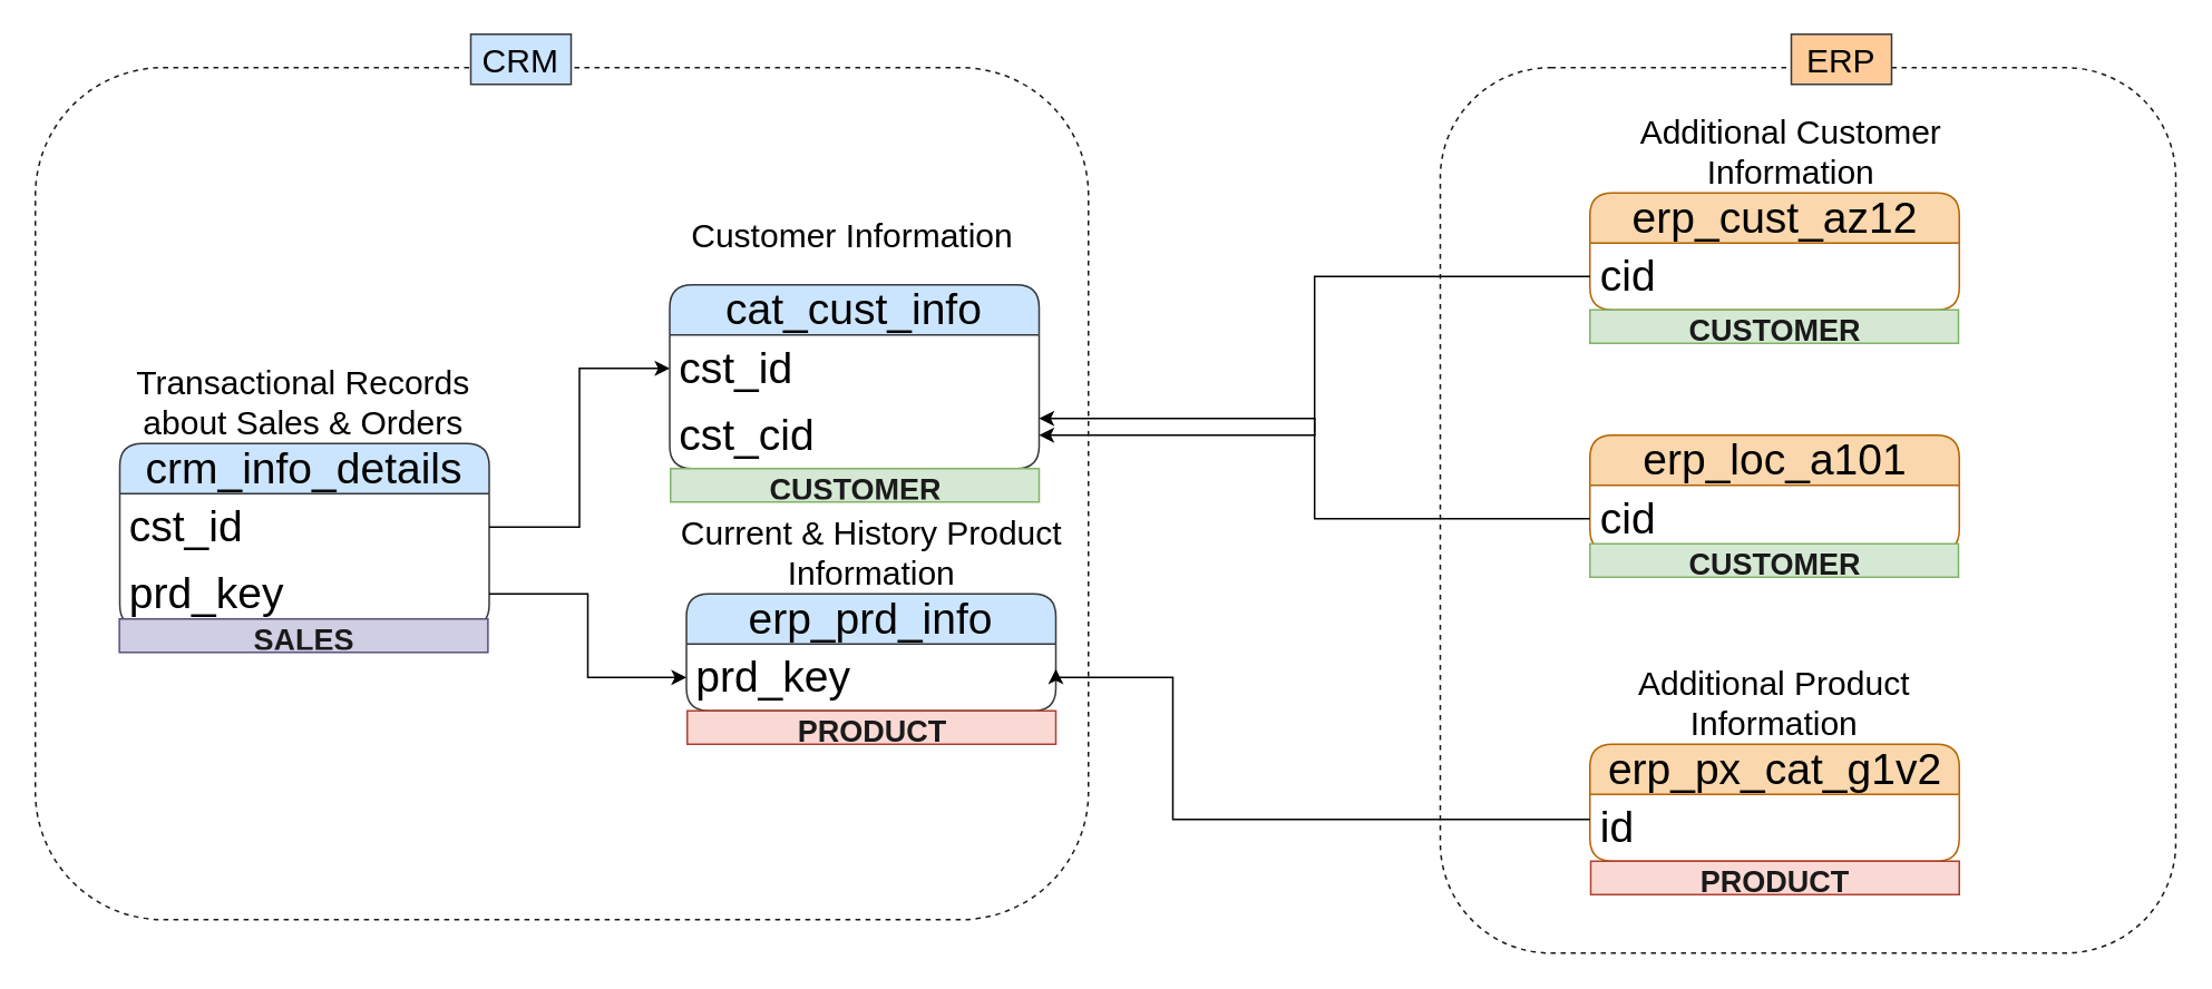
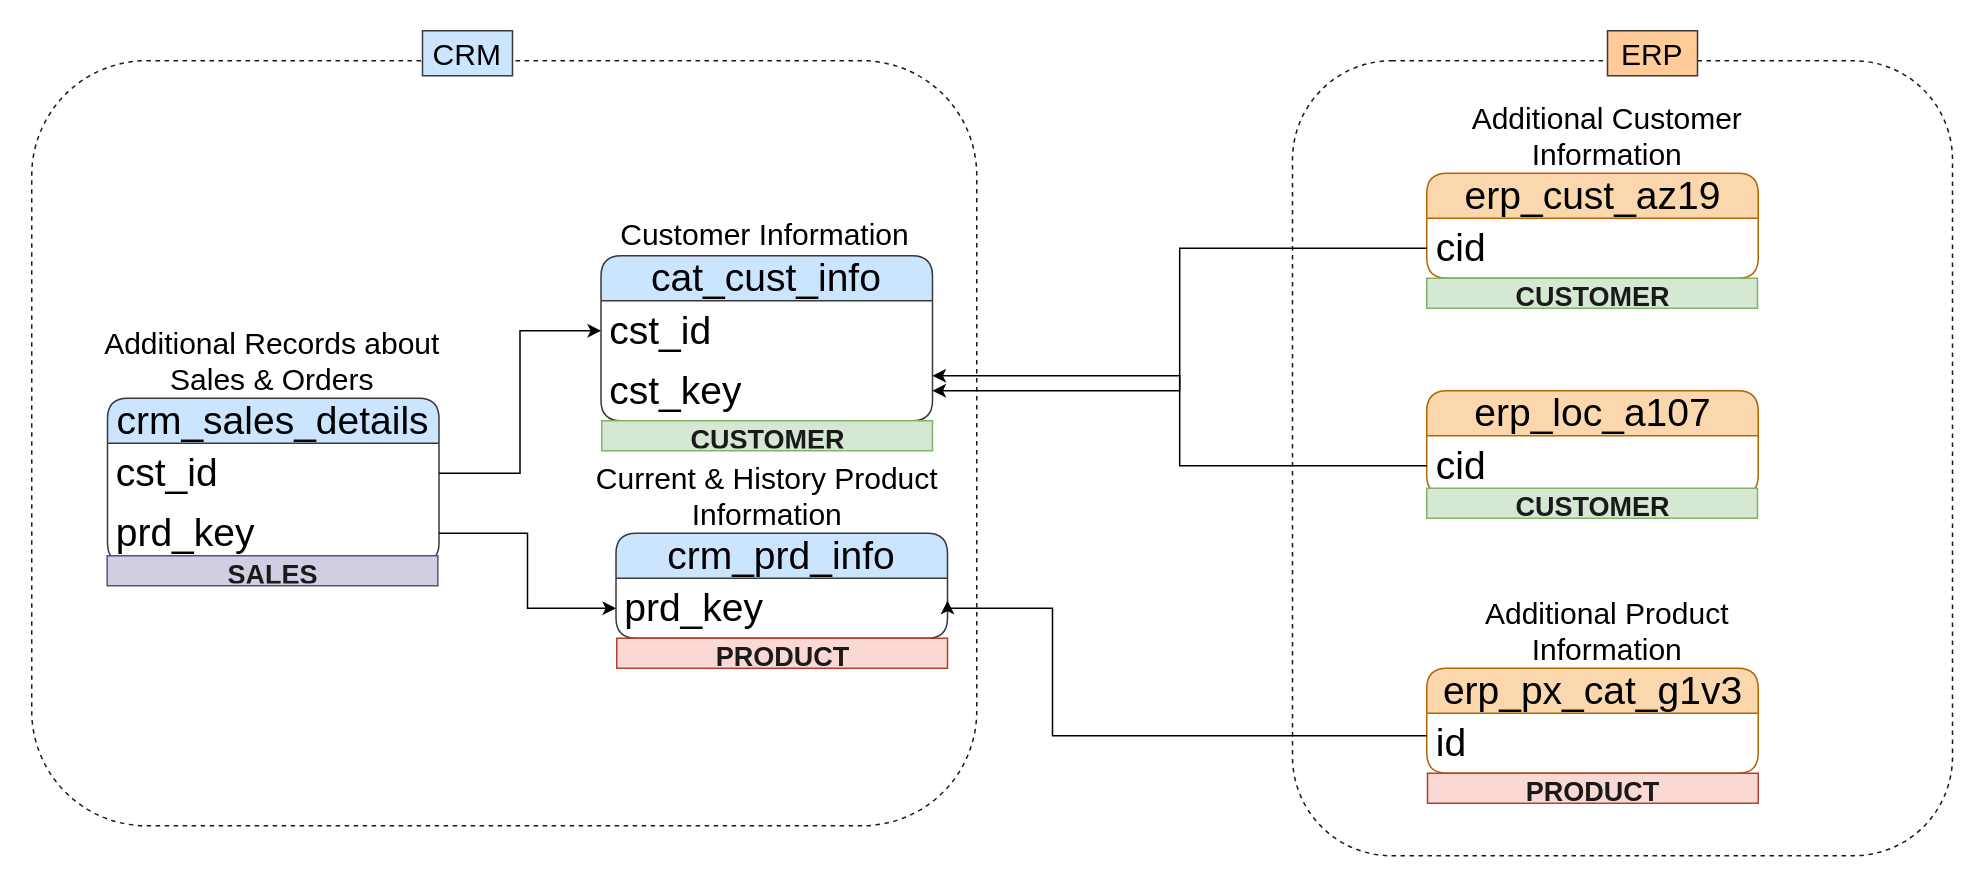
  <mxCell id="0" />
  <mxCell id="1" parent="0" />
  <mxCell id="2" value="&lt;font style=&quot;color: rgb(0, 0, 0);&quot;&gt;cat_cust_info&lt;/font&gt;" style="swimlane;fontStyle=0;childLayout=stackLayout;horizontal=1;startSize=30;horizontalStack=0;resizeParent=1;resizeParentMax=0;resizeLast=0;collapsible=1;marginBottom=0;whiteSpace=wrap;html=1;rounded=1;fillColor=#cce5ff;strokeColor=#36393d;fontSize=26;" parent="1" vertex="1"><mxGeometry x="400" y="170" width="221" height="110" as="geometry" /></mxCell>
  <mxCell id="3" value="&lt;font color=&quot;#000000&quot;&gt;cst_id&lt;/font&gt;" style="text;strokeColor=none;fillColor=none;align=left;verticalAlign=middle;spacingLeft=4;spacingRight=4;overflow=hidden;points=[[0,0.5],[1,0.5]];portConstraint=eastwest;rotatable=0;whiteSpace=wrap;html=1;fontSize=26;" parent="2" vertex="1"><mxGeometry y="30" width="221" height="40" as="geometry" /></mxCell>
- <mxCell id="4" value="&lt;font color=&quot;#000000&quot;&gt;cst_cid&lt;/font&gt;" style="text;strokeColor=none;fillColor=none;align=left;verticalAlign=middle;spacingLeft=4;spacingRight=4;overflow=hidden;points=[[0,0.5],[1,0.5]];portConstraint=eastwest;rotatable=0;whiteSpace=wrap;html=1;fontSize=26;" parent="2" vertex="1"><mxGeometry y="70" width="221" height="40" as="geometry" /></mxCell>
- <mxCell id="5" value="&lt;div&gt;&lt;font style=&quot;color: rgb(0, 0, 0); font-size: 20px;&quot;&gt;Customer Information&lt;/font&gt;&lt;/div&gt;" style="text;html=1;align=center;verticalAlign=middle;whiteSpace=wrap;rounded=0;" parent="1" vertex="1"><mxGeometry x="400" y="125" width="219" height="30" as="geometry" /></mxCell>
- <mxCell id="6" value="&lt;font style=&quot;color: rgb(0, 0, 0);&quot;&gt;erp_prd_info&lt;/font&gt;" style="swimlane;fontStyle=0;childLayout=stackLayout;horizontal=1;startSize=30;horizontalStack=0;resizeParent=1;resizeParentMax=0;resizeLast=0;collapsible=1;marginBottom=0;whiteSpace=wrap;html=1;rounded=1;fillColor=#cce5ff;strokeColor=#36393d;fontSize=26;" parent="1" vertex="1"><mxGeometry x="410" y="355" width="221" height="70" as="geometry" /></mxCell>
+ <mxCell id="4" value="&lt;font color=&quot;#000000&quot;&gt;cst_key&lt;/font&gt;" style="text;strokeColor=none;fillColor=none;align=left;verticalAlign=middle;spacingLeft=4;spacingRight=4;overflow=hidden;points=[[0,0.5],[1,0.5]];portConstraint=eastwest;rotatable=0;whiteSpace=wrap;html=1;fontSize=26;" parent="2" vertex="1"><mxGeometry y="70" width="221" height="40" as="geometry" /></mxCell>
+ <mxCell id="5" value="&lt;div&gt;&lt;font style=&quot;color: rgb(0, 0, 0); font-size: 20px;&quot;&gt;Customer Information&lt;/font&gt;&lt;/div&gt;" style="text;html=1;align=center;verticalAlign=middle;whiteSpace=wrap;rounded=0;" parent="1" vertex="1"><mxGeometry x="400" y="140" width="219" height="30" as="geometry" /></mxCell>
+ <mxCell id="6" value="&lt;font style=&quot;color: rgb(0, 0, 0);&quot;&gt;crm_prd_info&lt;/font&gt;" style="swimlane;fontStyle=0;childLayout=stackLayout;horizontal=1;startSize=30;horizontalStack=0;resizeParent=1;resizeParentMax=0;resizeLast=0;collapsible=1;marginBottom=0;whiteSpace=wrap;html=1;rounded=1;fillColor=#cce5ff;strokeColor=#36393d;fontSize=26;" parent="1" vertex="1"><mxGeometry x="410" y="355" width="221" height="70" as="geometry" /></mxCell>
  <mxCell id="7" value="&lt;font color=&quot;#000000&quot;&gt;prd_key&lt;/font&gt;" style="text;strokeColor=none;fillColor=none;align=left;verticalAlign=middle;spacingLeft=4;spacingRight=4;overflow=hidden;points=[[0,0.5],[1,0.5]];portConstraint=eastwest;rotatable=0;whiteSpace=wrap;html=1;fontSize=26;" parent="6" vertex="1"><mxGeometry y="30" width="221" height="40" as="geometry" /></mxCell>
- <mxCell id="8" value="&lt;div&gt;&lt;font style=&quot;color: rgb(0, 0, 0); font-size: 20px;&quot;&gt;Current &amp;amp; History Product Information&lt;/font&gt;&lt;/div&gt;" style="text;html=1;align=center;verticalAlign=middle;whiteSpace=wrap;rounded=0;" parent="1" vertex="1"><mxGeometry x="390.5" y="315" width="260" height="30" as="geometry" /></mxCell>
- <mxCell id="9" value="&lt;font style=&quot;color: rgb(0, 0, 0);&quot;&gt;crm_info_details&lt;/font&gt;" style="swimlane;fontStyle=0;childLayout=stackLayout;horizontal=1;startSize=30;horizontalStack=0;resizeParent=1;resizeParentMax=0;resizeLast=0;collapsible=1;marginBottom=0;whiteSpace=wrap;html=1;rounded=1;fillColor=#cce5ff;strokeColor=#36393d;fontSize=26;" parent="1" vertex="1"><mxGeometry x="71" y="265" width="221" height="110" as="geometry" /></mxCell>
+ <mxCell id="8" value="&lt;div&gt;&lt;font style=&quot;color: rgb(0, 0, 0); font-size: 20px;&quot;&gt;Current &amp;amp; History Product Information&lt;/font&gt;&lt;/div&gt;" style="text;html=1;align=center;verticalAlign=middle;whiteSpace=wrap;rounded=0;" parent="1" vertex="1"><mxGeometry x="380.5" y="315" width="260" height="30" as="geometry" /></mxCell>
+ <mxCell id="9" value="&lt;font style=&quot;color: rgb(0, 0, 0);&quot;&gt;crm_sales_details&lt;/font&gt;" style="swimlane;fontStyle=0;childLayout=stackLayout;horizontal=1;startSize=30;horizontalStack=0;resizeParent=1;resizeParentMax=0;resizeLast=0;collapsible=1;marginBottom=0;whiteSpace=wrap;html=1;rounded=1;fillColor=#cce5ff;strokeColor=#36393d;fontSize=26;" parent="1" vertex="1"><mxGeometry x="71" y="265" width="221" height="110" as="geometry" /></mxCell>
  <mxCell id="10" value="&lt;font color=&quot;#000000&quot;&gt;cst_id&lt;/font&gt;" style="text;strokeColor=none;fillColor=none;align=left;verticalAlign=middle;spacingLeft=4;spacingRight=4;overflow=hidden;points=[[0,0.5],[1,0.5]];portConstraint=eastwest;rotatable=0;whiteSpace=wrap;html=1;fontSize=26;" parent="9" vertex="1"><mxGeometry y="30" width="221" height="40" as="geometry" /></mxCell>
  <mxCell id="11" value="&lt;font color=&quot;#000000&quot;&gt;prd_key&lt;/font&gt;" style="text;strokeColor=none;fillColor=none;align=left;verticalAlign=middle;spacingLeft=4;spacingRight=4;overflow=hidden;points=[[0,0.5],[1,0.5]];portConstraint=eastwest;rotatable=0;whiteSpace=wrap;html=1;fontSize=26;" parent="9" vertex="1"><mxGeometry y="70" width="221" height="40" as="geometry" /></mxCell>
- <mxCell id="12" value="&lt;div&gt;&lt;font style=&quot;color: rgb(0, 0, 0); font-size: 20px;&quot;&gt;Transactional Records about Sales &amp;amp; Orders&lt;/font&gt;&lt;/div&gt;" style="text;html=1;align=center;verticalAlign=middle;whiteSpace=wrap;rounded=0;" parent="1" vertex="1"><mxGeometry x="61" y="225" width="240" height="30" as="geometry" /></mxCell>
+ <mxCell id="12" value="&lt;div&gt;&lt;font style=&quot;color: rgb(0, 0, 0); font-size: 20px;&quot;&gt;Additional Records about Sales &amp;amp; Orders&lt;/font&gt;&lt;/div&gt;" style="text;html=1;align=center;verticalAlign=middle;whiteSpace=wrap;rounded=0;" parent="1" vertex="1"><mxGeometry x="61" y="225" width="240" height="30" as="geometry" /></mxCell>
  <mxCell id="13" style="edgeStyle=orthogonalEdgeStyle;rounded=0;orthogonalLoop=1;jettySize=auto;html=1;entryX=0;entryY=0.5;entryDx=0;entryDy=0;strokeColor=#000000;" parent="1" source="10" target="3" edge="1"><mxGeometry relative="1" as="geometry" /></mxCell>
  <mxCell id="14" style="edgeStyle=orthogonalEdgeStyle;rounded=0;orthogonalLoop=1;jettySize=auto;html=1;entryX=0;entryY=0.5;entryDx=0;entryDy=0;strokeColor=#000000;" parent="1" source="11" target="7" edge="1"><mxGeometry relative="1" as="geometry" /></mxCell>
- <mxCell id="15" value="&lt;font style=&quot;color: rgb(0, 0, 0);&quot;&gt;erp_cust_az12&lt;/font&gt;" style="swimlane;fontStyle=0;childLayout=stackLayout;horizontal=1;startSize=30;horizontalStack=0;resizeParent=1;resizeParentMax=0;resizeLast=0;collapsible=1;marginBottom=0;whiteSpace=wrap;html=1;rounded=1;fillColor=#fad7ac;strokeColor=#b46504;fontSize=26;" parent="1" vertex="1"><mxGeometry x="950.5" y="115" width="221" height="70" as="geometry" /></mxCell>
+ <mxCell id="15" value="&lt;font style=&quot;color: rgb(0, 0, 0);&quot;&gt;erp_cust_az19&lt;/font&gt;" style="swimlane;fontStyle=0;childLayout=stackLayout;horizontal=1;startSize=30;horizontalStack=0;resizeParent=1;resizeParentMax=0;resizeLast=0;collapsible=1;marginBottom=0;whiteSpace=wrap;html=1;rounded=1;fillColor=#fad7ac;strokeColor=#b46504;fontSize=26;" parent="1" vertex="1"><mxGeometry x="950.5" y="115" width="221" height="70" as="geometry" /></mxCell>
  <mxCell id="16" value="&lt;font color=&quot;#000000&quot;&gt;cid&lt;/font&gt;" style="text;strokeColor=none;fillColor=none;align=left;verticalAlign=middle;spacingLeft=4;spacingRight=4;overflow=hidden;points=[[0,0.5],[1,0.5]];portConstraint=eastwest;rotatable=0;whiteSpace=wrap;html=1;fontSize=26;" parent="15" vertex="1"><mxGeometry y="30" width="221" height="40" as="geometry" /></mxCell>
  <mxCell id="17" value="&lt;div&gt;&lt;font style=&quot;color: rgb(0, 0, 0); font-size: 20px;&quot;&gt;Additional Customer Information&lt;/font&gt;&lt;/div&gt;" style="text;html=1;align=center;verticalAlign=middle;whiteSpace=wrap;rounded=0;fillColor=none;strokeColor=none;" parent="1" vertex="1"><mxGeometry x="941" y="75" width="260" height="30" as="geometry" /></mxCell>
  <mxCell id="18" style="edgeStyle=orthogonalEdgeStyle;rounded=0;orthogonalLoop=1;jettySize=auto;html=1;entryX=1;entryY=0.5;entryDx=0;entryDy=0;strokeColor=#000000;" parent="1" source="16" target="4" edge="1"><mxGeometry relative="1" as="geometry" /></mxCell>
- <mxCell id="19" value="&lt;font style=&quot;color: rgb(0, 0, 0);&quot;&gt;erp_loc_a101&lt;/font&gt;" style="swimlane;fontStyle=0;childLayout=stackLayout;horizontal=1;startSize=30;horizontalStack=0;resizeParent=1;resizeParentMax=0;resizeLast=0;collapsible=1;marginBottom=0;whiteSpace=wrap;html=1;rounded=1;fillColor=#fad7ac;strokeColor=#b46504;fontSize=26;" parent="1" vertex="1"><mxGeometry x="950.5" y="260" width="221" height="70" as="geometry" /></mxCell>
+ <mxCell id="19" value="&lt;font style=&quot;color: rgb(0, 0, 0);&quot;&gt;erp_loc_a107&lt;/font&gt;" style="swimlane;fontStyle=0;childLayout=stackLayout;horizontal=1;startSize=30;horizontalStack=0;resizeParent=1;resizeParentMax=0;resizeLast=0;collapsible=1;marginBottom=0;whiteSpace=wrap;html=1;rounded=1;fillColor=#fad7ac;strokeColor=#b46504;fontSize=26;" parent="1" vertex="1"><mxGeometry x="950.5" y="260" width="221" height="70" as="geometry" /></mxCell>
  <mxCell id="20" value="&lt;font color=&quot;#000000&quot;&gt;cid&lt;/font&gt;" style="text;strokeColor=none;fillColor=none;align=left;verticalAlign=middle;spacingLeft=4;spacingRight=4;overflow=hidden;points=[[0,0.5],[1,0.5]];portConstraint=eastwest;rotatable=0;whiteSpace=wrap;html=1;fontSize=26;" parent="19" vertex="1"><mxGeometry y="30" width="221" height="40" as="geometry" /></mxCell>
  <mxCell id="21" style="edgeStyle=orthogonalEdgeStyle;rounded=0;orthogonalLoop=1;jettySize=auto;html=1;exitX=0;exitY=0.5;exitDx=0;exitDy=0;entryX=1;entryY=0.25;entryDx=0;entryDy=0;entryPerimeter=0;strokeColor=#000000;" parent="1" source="20" target="4" edge="1"><mxGeometry relative="1" as="geometry" /></mxCell>
- <mxCell id="22" value="&lt;font style=&quot;color: rgb(0, 0, 0);&quot;&gt;erp_px_cat_g1v2&lt;/font&gt;" style="swimlane;fontStyle=0;childLayout=stackLayout;horizontal=1;startSize=30;horizontalStack=0;resizeParent=1;resizeParentMax=0;resizeLast=0;collapsible=1;marginBottom=0;whiteSpace=wrap;html=1;rounded=1;fillColor=#fad7ac;strokeColor=#b46504;fontSize=26;" parent="1" vertex="1"><mxGeometry x="950.5" y="445" width="221" height="70" as="geometry" /></mxCell>
+ <mxCell id="22" value="&lt;font style=&quot;color: rgb(0, 0, 0);&quot;&gt;erp_px_cat_g1v3&lt;/font&gt;" style="swimlane;fontStyle=0;childLayout=stackLayout;horizontal=1;startSize=30;horizontalStack=0;resizeParent=1;resizeParentMax=0;resizeLast=0;collapsible=1;marginBottom=0;whiteSpace=wrap;html=1;rounded=1;fillColor=#fad7ac;strokeColor=#b46504;fontSize=26;" parent="1" vertex="1"><mxGeometry x="950.5" y="445" width="221" height="70" as="geometry" /></mxCell>
  <mxCell id="23" value="&lt;font color=&quot;#000000&quot;&gt;id&lt;/font&gt;" style="text;strokeColor=none;fillColor=none;align=left;verticalAlign=middle;spacingLeft=4;spacingRight=4;overflow=hidden;points=[[0,0.5],[1,0.5]];portConstraint=eastwest;rotatable=0;whiteSpace=wrap;html=1;fontSize=26;" parent="22" vertex="1"><mxGeometry y="30" width="221" height="40" as="geometry" /></mxCell>
- <mxCell id="24" value="&lt;div&gt;&lt;font style=&quot;color: rgb(0, 0, 0); font-size: 20px;&quot;&gt;Additional Product Information&lt;/font&gt;&lt;/div&gt;" style="text;html=1;align=center;verticalAlign=middle;whiteSpace=wrap;rounded=0;fillColor=none;strokeColor=none;" parent="1" vertex="1"><mxGeometry x="931" y="405" width="260" height="30" as="geometry" /></mxCell>
+ <mxCell id="24" value="&lt;div&gt;&lt;font style=&quot;color: rgb(0, 0, 0); font-size: 20px;&quot;&gt;Additional Product Information&lt;/font&gt;&lt;/div&gt;" style="text;html=1;align=center;verticalAlign=middle;whiteSpace=wrap;rounded=0;fillColor=none;strokeColor=none;" parent="1" vertex="1"><mxGeometry x="941" y="405" width="260" height="30" as="geometry" /></mxCell>
  <mxCell id="25" style="edgeStyle=orthogonalEdgeStyle;rounded=0;orthogonalLoop=1;jettySize=auto;html=1;exitX=0;exitY=0.5;exitDx=0;exitDy=0;entryX=1;entryY=0.5;entryDx=0;entryDy=0;strokeColor=#000000;" parent="1" edge="1"><mxGeometry relative="1" as="geometry"><mxPoint x="950.5" y="490" as="sourcePoint" /><mxPoint x="631" y="400" as="targetPoint" /><Array as="points"><mxPoint x="701" y="490" /><mxPoint x="701" y="405" /><mxPoint x="631" y="405" /></Array></mxGeometry></mxCell>
  <mxCell id="26" value="" style="rounded=1;whiteSpace=wrap;html=1;fillColor=none;dashed=1;strokeColor=#1A1A1A;movable=1;resizable=1;rotatable=1;deletable=1;editable=1;locked=0;connectable=1;" parent="1" vertex="1"><mxGeometry x="20.5" y="40" width="630" height="510" as="geometry" /></mxCell>
  <mxCell id="27" value="" style="rounded=1;whiteSpace=wrap;html=1;fillColor=none;dashed=1;strokeColor=#1A1A1A;" parent="1" vertex="1"><mxGeometry x="861" y="40" width="440" height="530" as="geometry" /></mxCell>
  <mxCell id="28" value="&lt;font style=&quot;color: rgb(0, 0, 0); font-size: 20px;&quot;&gt;CRM&lt;/font&gt;" style="text;html=1;align=center;verticalAlign=middle;whiteSpace=wrap;rounded=0;fillColor=#cce5ff;strokeColor=#36393d;" parent="1" vertex="1"><mxGeometry x="281" y="20" width="60" height="30" as="geometry" /></mxCell>
  <mxCell id="29" value="&lt;font style=&quot;color: rgb(0, 0, 0); font-size: 20px;&quot;&gt;ERP&lt;/font&gt;" style="text;html=1;align=center;verticalAlign=middle;whiteSpace=wrap;rounded=0;fillColor=#ffcc99;strokeColor=#36393d;" parent="1" vertex="1"><mxGeometry x="1071" y="20" width="60" height="30" as="geometry" /></mxCell>
  <mxCell id="30" value="&lt;font style=&quot;color: rgb(26, 26, 26); font-size: 18px;&quot;&gt;&lt;b style=&quot;&quot;&gt;CUSTOMER&lt;/b&gt;&lt;/font&gt;" style="text;html=1;strokeColor=#82b366;fillColor=#d5e8d4;align=center;verticalAlign=middle;whiteSpace=wrap;overflow=hidden;" parent="1" vertex="1"><mxGeometry x="950.5" y="185" width="220.5" height="20" as="geometry" /></mxCell>
  <mxCell id="31" value="&lt;font style=&quot;color: rgb(26, 26, 26); font-size: 18px;&quot;&gt;&lt;b style=&quot;&quot;&gt;PRODUCT&lt;/b&gt;&lt;/font&gt;" style="text;html=1;strokeColor=#ae4132;fillColor=#fad9d5;align=center;verticalAlign=middle;whiteSpace=wrap;overflow=hidden;" parent="1" vertex="1"><mxGeometry x="410.5" y="425" width="220.5" height="20" as="geometry" /></mxCell>
  <mxCell id="32" value="&lt;font style=&quot;color: rgb(26, 26, 26); font-size: 18px;&quot;&gt;&lt;b style=&quot;&quot;&gt;PRODUCT&lt;/b&gt;&lt;/font&gt;" style="text;html=1;strokeColor=#ae4132;fillColor=#fad9d5;align=center;verticalAlign=middle;whiteSpace=wrap;overflow=hidden;" parent="1" vertex="1"><mxGeometry x="951" y="515" width="220.5" height="20" as="geometry" /></mxCell>
  <mxCell id="33" value="&lt;font style=&quot;color: rgb(26, 26, 26); font-size: 18px;&quot;&gt;&lt;b style=&quot;&quot;&gt;CUSTOMER&lt;/b&gt;&lt;/font&gt;" style="text;html=1;strokeColor=#82b366;fillColor=#d5e8d4;align=center;verticalAlign=middle;whiteSpace=wrap;overflow=hidden;" parent="1" vertex="1"><mxGeometry x="400.5" y="280" width="220.5" height="20" as="geometry" /></mxCell>
  <mxCell id="34" value="&lt;font style=&quot;color: rgb(26, 26, 26); font-size: 18px;&quot;&gt;&lt;b style=&quot;&quot;&gt;CUSTOMER&lt;/b&gt;&lt;/font&gt;" style="text;html=1;strokeColor=#82b366;fillColor=#d5e8d4;align=center;verticalAlign=middle;whiteSpace=wrap;overflow=hidden;" parent="1" vertex="1"><mxGeometry x="950.5" y="325" width="220.5" height="20" as="geometry" /></mxCell>
  <mxCell id="35" value="&lt;font style=&quot;color: rgb(26, 26, 26); font-size: 18px;&quot;&gt;&lt;b style=&quot;&quot;&gt;SALES&lt;/b&gt;&lt;/font&gt;" style="text;html=1;strokeColor=#56517e;fillColor=#d0cee2;align=center;verticalAlign=middle;whiteSpace=wrap;overflow=hidden;" parent="1" vertex="1"><mxGeometry x="70.75" y="370" width="220.5" height="20" as="geometry" /></mxCell>
